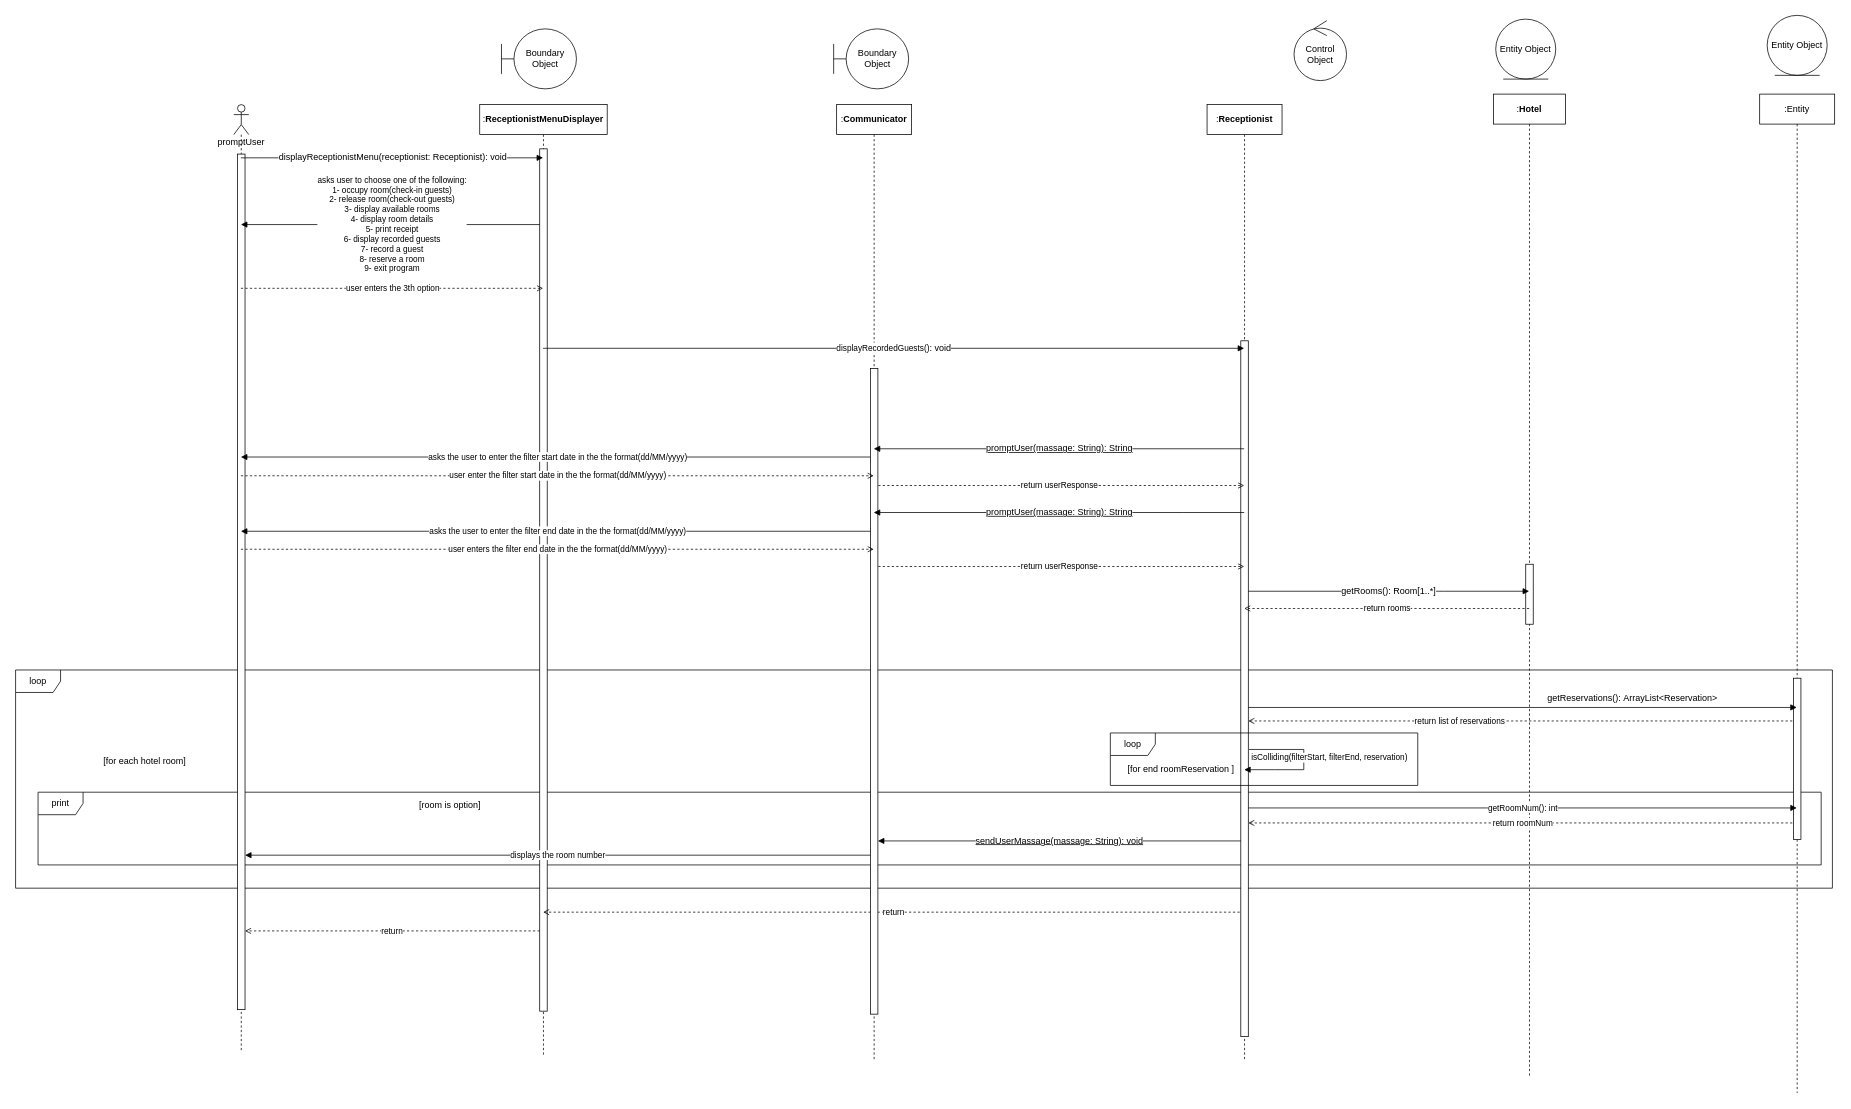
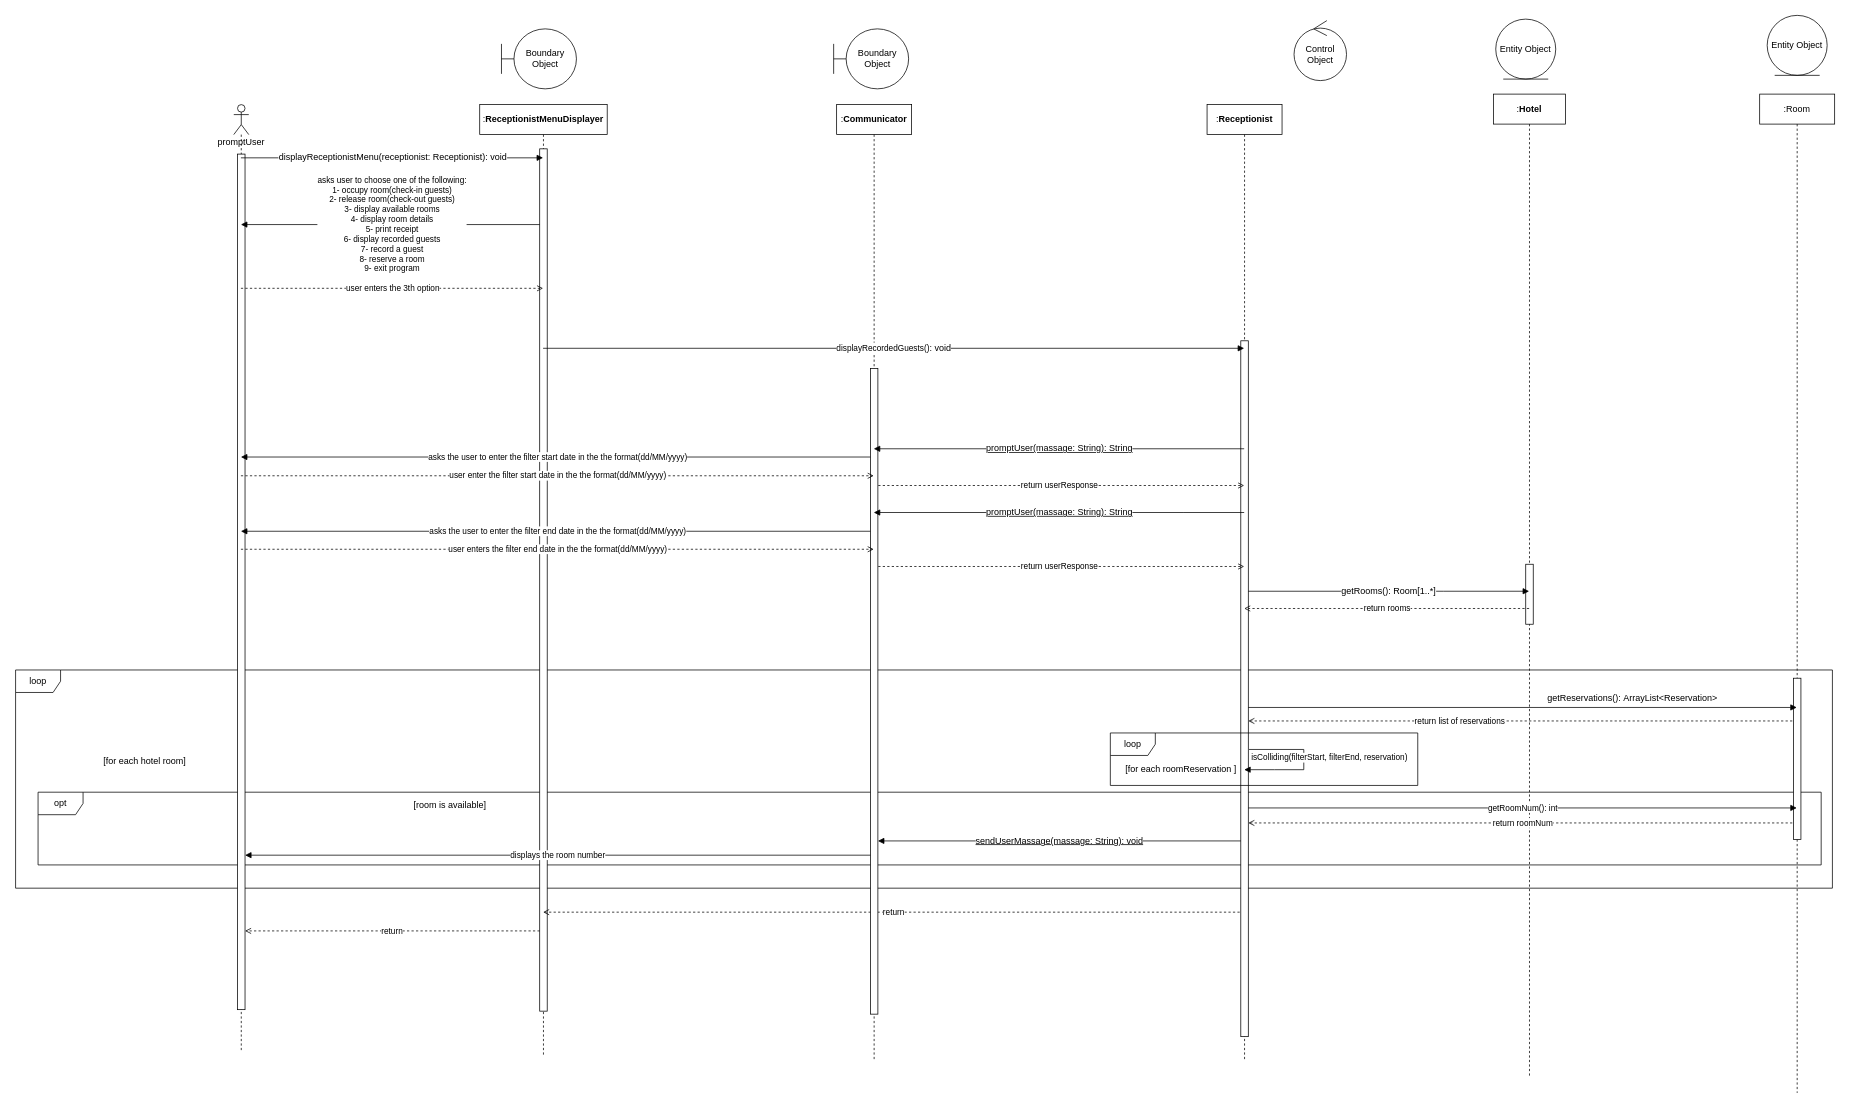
  <mxCell id="0" />
  <mxCell id="1" parent="0" />
  <mxCell id="2" value="loop" style="shape=umlFrame;whiteSpace=wrap;html=1;" parent="1" vertex="1"><mxGeometry x="20" y="893" width="2423" height="291" as="geometry" /></mxCell>
  <mxCell id="3" value="" style="group" vertex="1" connectable="0" parent="1"><mxGeometry x="50" y="1056" width="2378" height="97" as="geometry" /></mxCell>
- <mxCell id="4" value="print" style="shape=umlFrame;whiteSpace=wrap;html=1;" vertex="1" parent="3"><mxGeometry width="2378" height="97.0" as="geometry" /></mxCell>
- <mxCell id="5" value="[room is option]" style="text;html=1;align=center;verticalAlign=middle;resizable=0;points=[];autosize=1;strokeColor=none;fillColor=none;" vertex="1" parent="3"><mxGeometry x="491.453" y="5.239" width="115" height="26" as="geometry" /></mxCell>
+ <mxCell id="4" value="opt" style="shape=umlFrame;whiteSpace=wrap;html=1;" vertex="1" parent="3"><mxGeometry width="2378" height="97.0" as="geometry" /></mxCell>
+ <mxCell id="5" value="[room is available]" style="text;html=1;align=center;verticalAlign=middle;resizable=0;points=[];autosize=1;strokeColor=none;fillColor=none;" vertex="1" parent="3"><mxGeometry x="491.453" y="5.239" width="115" height="26" as="geometry" /></mxCell>
  <mxCell id="6" value="promptUser" style="shape=umlLifeline;participant=umlActor;perimeter=lifelinePerimeter;whiteSpace=wrap;html=1;container=1;collapsible=0;recursiveResize=0;verticalAlign=top;spacingTop=36;outlineConnect=0;" parent="1" vertex="1"><mxGeometry x="311" y="139" width="20" height="1264" as="geometry" /></mxCell>
  <mxCell id="7" value="" style="html=1;points=[];perimeter=orthogonalPerimeter;" parent="6" vertex="1"><mxGeometry x="5" y="66" width="10" height="1141" as="geometry" /></mxCell>
  <mxCell id="8" value="asks user to&amp;nbsp;choose one of the following:&lt;br&gt;1- occupy room(check-in guests)&lt;br&gt;2- release room(check-out guests)&lt;br&gt;3- display available rooms&lt;br&gt;4- display room details&lt;br&gt;5- print receipt&lt;br&gt;6- display recorded guests&lt;br&gt;7- record a guest&lt;br&gt;8- reserve a room&lt;br&gt;9- exit program" style="edgeStyle=none;rounded=0;orthogonalLoop=1;jettySize=auto;html=1;endArrow=block;endFill=1;" parent="1" source="9" target="6" edge="1"><mxGeometry relative="1" as="geometry"><Array as="points"><mxPoint x="493" y="299" /></Array></mxGeometry></mxCell>
  <mxCell id="9" value=":&lt;span style=&quot;font-weight: 700;&quot;&gt;ReceptionistMenuDisplayer&lt;/span&gt;" style="shape=umlLifeline;perimeter=lifelinePerimeter;whiteSpace=wrap;html=1;container=1;collapsible=0;recursiveResize=0;outlineConnect=0;" parent="1" vertex="1"><mxGeometry x="639" y="139" width="170" height="1268" as="geometry" /></mxCell>
  <mxCell id="10" value="" style="html=1;points=[];perimeter=orthogonalPerimeter;" parent="9" vertex="1"><mxGeometry x="80" y="59" width="10" height="1150" as="geometry" /></mxCell>
  <mxCell id="11" value="return" style="edgeStyle=none;rounded=0;orthogonalLoop=1;jettySize=auto;html=1;dashed=1;startArrow=none;startFill=0;endArrow=open;endFill=0;" edge="1" parent="1" source="12" target="9"><mxGeometry relative="1" as="geometry"><Array as="points"><mxPoint x="1105" y="1216" /></Array></mxGeometry></mxCell>
  <mxCell id="12" value=":&lt;span style=&quot;font-weight: 700;&quot;&gt;Receptionist&lt;/span&gt;" style="shape=umlLifeline;perimeter=lifelinePerimeter;whiteSpace=wrap;html=1;container=1;collapsible=0;recursiveResize=0;outlineConnect=0;" parent="1" vertex="1"><mxGeometry x="1609" y="139" width="100" height="1276" as="geometry" /></mxCell>
  <mxCell id="13" value="" style="html=1;points=[];perimeter=orthogonalPerimeter;" parent="12" vertex="1"><mxGeometry x="45" y="315" width="10" height="928" as="geometry" /></mxCell>
  <mxCell id="14" value="&lt;div style=&quot;text-align: left;&quot;&gt;&lt;span style=&quot;text-align: center;&quot;&gt;isColliding(filterStart, filterEnd, reservation)&lt;/span&gt;&lt;br&gt;&lt;/div&gt;" style="rounded=0;orthogonalLoop=1;jettySize=auto;html=1;endArrow=block;endFill=1;" parent="12" target="12" edge="1"><mxGeometry x="-0.061" y="34" relative="1" as="geometry"><Array as="points"><mxPoint x="129" y="860" /><mxPoint x="129" y="887" /><mxPoint x="90" y="887" /></Array><mxPoint x="56" y="860" as="sourcePoint" /><mxPoint x="311.25" y="893" as="targetPoint" /><mxPoint as="offset" /></mxGeometry></mxCell>
  <mxCell id="15" value="asks the user to enter the filter start date in the the format(dd/MM/yyyy)" style="edgeStyle=none;rounded=0;orthogonalLoop=1;jettySize=auto;html=1;endArrow=block;endFill=1;" parent="1" source="19" target="6" edge="1"><mxGeometry relative="1" as="geometry"><Array as="points"><mxPoint x="837" y="609" /></Array></mxGeometry></mxCell>
  <mxCell id="16" value="return userResponse" style="edgeStyle=none;rounded=0;orthogonalLoop=1;jettySize=auto;html=1;dashed=1;endArrow=open;endFill=0;" parent="1" source="19" target="12" edge="1"><mxGeometry relative="1" as="geometry"><Array as="points"><mxPoint x="1418" y="647" /></Array></mxGeometry></mxCell>
  <mxCell id="17" value="asks the user to enter the filter end date in the the format(dd/MM/yyyy)" style="edgeStyle=none;rounded=0;orthogonalLoop=1;jettySize=auto;html=1;endArrow=block;endFill=1;" parent="1" source="19" target="6" edge="1"><mxGeometry relative="1" as="geometry"><Array as="points"><mxPoint x="806" y="708" /></Array></mxGeometry></mxCell>
  <mxCell id="18" value="return userResponse" style="rounded=0;orthogonalLoop=1;jettySize=auto;html=1;dashed=1;endArrow=open;endFill=0;" parent="1" source="19" target="12" edge="1"><mxGeometry relative="1" as="geometry"><Array as="points"><mxPoint x="1379" y="755" /></Array></mxGeometry></mxCell>
  <mxCell id="19" value=":&lt;span style=&quot;font-weight: 700;&quot;&gt;Communicator&lt;/span&gt;" style="shape=umlLifeline;perimeter=lifelinePerimeter;whiteSpace=wrap;html=1;container=1;collapsible=0;recursiveResize=0;outlineConnect=0;" parent="1" vertex="1"><mxGeometry x="1115" y="139" width="100" height="1273" as="geometry" /></mxCell>
  <mxCell id="20" value="" style="html=1;points=[];perimeter=orthogonalPerimeter;" parent="19" vertex="1"><mxGeometry x="45" y="352" width="10" height="861" as="geometry" /></mxCell>
  <mxCell id="21" value=":&lt;span style=&quot;font-weight: 700;&quot;&gt;Hotel&lt;/span&gt;" style="shape=umlLifeline;perimeter=lifelinePerimeter;whiteSpace=wrap;html=1;container=1;collapsible=0;recursiveResize=0;outlineConnect=0;" parent="1" vertex="1"><mxGeometry x="1991" y="125" width="96" height="1309" as="geometry" /></mxCell>
  <mxCell id="22" value="" style="html=1;points=[];perimeter=orthogonalPerimeter;" vertex="1" parent="21"><mxGeometry x="43" y="627" width="10" height="80" as="geometry" /></mxCell>
  <mxCell id="23" value="user enters the filter end date in the the format(dd/MM/yyyy)" style="edgeStyle=none;rounded=0;orthogonalLoop=1;jettySize=auto;html=1;endArrow=open;endFill=0;dashed=1;" parent="1" source="6" target="19" edge="1"><mxGeometry relative="1" as="geometry"><Array as="points"><mxPoint x="763" y="732" /></Array></mxGeometry></mxCell>
  <mxCell id="24" value="user enter the filter start date in the the format(dd/MM/yyyy)" style="edgeStyle=none;rounded=0;orthogonalLoop=1;jettySize=auto;html=1;endArrow=open;endFill=0;dashed=1;" parent="1" source="6" target="19" edge="1"><mxGeometry relative="1" as="geometry"><Array as="points"><mxPoint x="769" y="634" /></Array></mxGeometry></mxCell>
  <mxCell id="25" value="user enters the 3th option" style="edgeStyle=none;rounded=0;orthogonalLoop=1;jettySize=auto;html=1;endArrow=open;endFill=0;dashed=1;" parent="1" source="6" target="9" edge="1"><mxGeometry relative="1" as="geometry"><Array as="points"><mxPoint x="530" y="384" /></Array></mxGeometry></mxCell>
  <mxCell id="26" value="&lt;span style=&quot;font-size: 12px; text-align: left;&quot;&gt;displayReceptionistMenu(receptionist:&amp;nbsp;Receptionist):&amp;nbsp;void&lt;/span&gt;" style="rounded=0;orthogonalLoop=1;jettySize=auto;html=1;endArrow=block;endFill=1;" parent="1" source="6" target="9" edge="1"><mxGeometry relative="1" as="geometry"><mxPoint x="635" y="1269" as="targetPoint" /><Array as="points"><mxPoint x="520" y="210" /></Array></mxGeometry></mxCell>
  <mxCell id="27" value="&lt;span style=&quot;font-size: 12px; text-align: left; text-decoration-line: underline;&quot;&gt;promptUser(massage:&amp;nbsp;String):&amp;nbsp;String&lt;/span&gt;" style="edgeStyle=none;rounded=0;orthogonalLoop=1;jettySize=auto;html=1;endArrow=block;endFill=1;" parent="1" source="12" target="19" edge="1"><mxGeometry relative="1" as="geometry"><Array as="points"><mxPoint x="1448" y="598" /></Array></mxGeometry></mxCell>
  <mxCell id="28" value="&lt;span style=&quot;font-size: 12px; text-align: left; text-decoration-line: underline;&quot;&gt;promptUser(massage:&amp;nbsp;String):&amp;nbsp;String&lt;/span&gt;" style="edgeStyle=none;rounded=0;orthogonalLoop=1;jettySize=auto;html=1;endArrow=block;endFill=1;" parent="1" source="12" target="19" edge="1"><mxGeometry relative="1" as="geometry"><Array as="points"><mxPoint x="1577" y="683" /><mxPoint x="1327" y="683" /></Array></mxGeometry></mxCell>
  <mxCell id="29" value="&lt;span style=&quot;text-align: left;&quot;&gt;displayRecordedGuests()&lt;span style=&quot;font-size: 12px;&quot;&gt;: void&lt;/span&gt;&lt;/span&gt;" style="edgeStyle=none;rounded=0;orthogonalLoop=1;jettySize=auto;html=1;endArrow=none;endFill=0;startArrow=block;startFill=1;" parent="1" source="12" target="9" edge="1"><mxGeometry relative="1" as="geometry"><Array as="points"><mxPoint x="1128" y="464" /></Array></mxGeometry></mxCell>
  <mxCell id="30" value="Boundary Object" style="shape=umlBoundary;whiteSpace=wrap;html=1;" parent="1" vertex="1"><mxGeometry x="668" y="38" width="100" height="80" as="geometry" /></mxCell>
  <mxCell id="31" value="Boundary Object" style="shape=umlBoundary;whiteSpace=wrap;html=1;" parent="1" vertex="1"><mxGeometry x="1111" y="38" width="100" height="80" as="geometry" /></mxCell>
  <mxCell id="32" value="Control Object" style="ellipse;shape=umlControl;whiteSpace=wrap;html=1;" parent="1" vertex="1"><mxGeometry x="1725" y="27" width="70" height="80" as="geometry" /></mxCell>
  <mxCell id="33" value="Entity Object" style="ellipse;shape=umlEntity;whiteSpace=wrap;html=1;" parent="1" vertex="1"><mxGeometry x="1994" y="25" width="80" height="80" as="geometry" /></mxCell>
  <mxCell id="34" value="return list of reservations" style="edgeStyle=none;rounded=0;orthogonalLoop=1;jettySize=auto;html=1;endArrow=open;endFill=0;dashed=1;" parent="1" source="42" edge="1" target="13"><mxGeometry x="0.229" relative="1" as="geometry"><Array as="points"><mxPoint x="1958" y="961" /></Array><mxPoint x="1983" y="956" as="sourcePoint" /><mxPoint x="1672" y="973" as="targetPoint" /><mxPoint as="offset" /></mxGeometry></mxCell>
  <mxCell id="35" value="&lt;span style=&quot;font-size: 12px; text-align: left;&quot;&gt;getRooms():&amp;nbsp;Room[1..*]&lt;/span&gt;" style="rounded=0;orthogonalLoop=1;jettySize=auto;html=1;startArrow=none;startFill=0;endArrow=block;endFill=1;" edge="1" parent="1" source="13" target="21"><mxGeometry relative="1" as="geometry"><Array as="points"><mxPoint x="1924" y="788" /></Array></mxGeometry></mxCell>
  <mxCell id="36" value="return rooms" style="edgeStyle=none;rounded=0;orthogonalLoop=1;jettySize=auto;html=1;startArrow=none;startFill=0;endArrow=open;endFill=0;dashed=1;" edge="1" parent="1" source="21" target="12"><mxGeometry relative="1" as="geometry"><Array as="points"><mxPoint x="1918" y="811" /></Array></mxGeometry></mxCell>
  <mxCell id="37" value="" style="group" vertex="1" connectable="0" parent="1"><mxGeometry x="1467" y="977" width="423.0" height="70" as="geometry" /></mxCell>
  <mxCell id="38" value="" style="group" vertex="1" connectable="0" parent="37"><mxGeometry x="13" width="410" height="70" as="geometry" /></mxCell>
  <mxCell id="39" value="loop" style="shape=umlFrame;whiteSpace=wrap;html=1;" parent="38" vertex="1"><mxGeometry width="410.0" height="70" as="geometry" /></mxCell>
- <mxCell id="40" value="[for end roomReservation ]" style="text;html=1;align=center;verticalAlign=middle;resizable=0;points=[];autosize=1;strokeColor=none;fillColor=none;" parent="38" vertex="1"><mxGeometry x="10.661" y="36.002" width="166" height="26" as="geometry" /></mxCell>
+ <mxCell id="40" value="[for each roomReservation ]" style="text;html=1;align=center;verticalAlign=middle;resizable=0;points=[];autosize=1;strokeColor=none;fillColor=none;" parent="38" vertex="1"><mxGeometry x="10.661" y="36.002" width="166" height="26" as="geometry" /></mxCell>
  <mxCell id="41" value="return roomNum" style="rounded=0;orthogonalLoop=1;jettySize=auto;html=1;startArrow=none;startFill=0;endArrow=open;endFill=0;dashed=1;" edge="1" parent="1" source="42" target="13"><mxGeometry relative="1" as="geometry"><Array as="points"><mxPoint x="2020" y="1097" /></Array></mxGeometry></mxCell>
- <mxCell id="42" value=":Entity" style="shape=umlLifeline;perimeter=lifelinePerimeter;whiteSpace=wrap;html=1;container=1;collapsible=0;recursiveResize=0;outlineConnect=0;" vertex="1" parent="1"><mxGeometry x="2346" y="125" width="100" height="1332" as="geometry" /></mxCell>
+ <mxCell id="42" value=":Room" style="shape=umlLifeline;perimeter=lifelinePerimeter;whiteSpace=wrap;html=1;container=1;collapsible=0;recursiveResize=0;outlineConnect=0;" vertex="1" parent="1"><mxGeometry x="2346" y="125" width="100" height="1332" as="geometry" /></mxCell>
  <mxCell id="43" value="" style="html=1;points=[];perimeter=orthogonalPerimeter;" vertex="1" parent="42"><mxGeometry x="45" y="779" width="10" height="215" as="geometry" /></mxCell>
  <mxCell id="44" value="&lt;div style=&quot;text-align: center;&quot;&gt;&lt;span style=&quot;text-align: left;&quot;&gt;&lt;span style=&quot;font-size: 12px;&quot;&gt;getReservations():&amp;nbsp;&lt;/span&gt;&lt;/span&gt;&lt;span style=&quot;font-size: 12px;&quot;&gt;ArrayList&amp;lt;Reservation&amp;gt;&lt;/span&gt;&lt;/div&gt;" style="rounded=0;orthogonalLoop=1;jettySize=auto;html=1;endArrow=block;endFill=1;" parent="1" source="13" target="42" edge="1"><mxGeometry x="0.401" y="12" relative="1" as="geometry"><Array as="points"><mxPoint x="1973" y="943" /></Array><mxPoint x="1684" y="849" as="sourcePoint" /><mxPoint x="2180" y="962.996" as="targetPoint" /><mxPoint as="offset" /></mxGeometry></mxCell>
  <mxCell id="45" value="[for each hotel room]" style="text;html=1;align=center;verticalAlign=middle;resizable=0;points=[];autosize=1;strokeColor=none;fillColor=none;" vertex="1" parent="1"><mxGeometry x="127.681" y="1002.356" width="128" height="26" as="geometry" /></mxCell>
  <mxCell id="46" value="&lt;span style=&quot;font-size: 12px; text-align: left; text-decoration-line: underline;&quot;&gt;sendUserMassage(massage: String): void&lt;/span&gt;" style="edgeStyle=none;rounded=0;orthogonalLoop=1;jettySize=auto;html=1;startArrow=none;startFill=0;endArrow=block;endFill=1;" edge="1" parent="1" source="13" target="20"><mxGeometry relative="1" as="geometry"><Array as="points"><mxPoint x="1394" y="1121" /></Array></mxGeometry></mxCell>
  <mxCell id="47" value="displays the room number" style="edgeStyle=none;rounded=0;orthogonalLoop=1;jettySize=auto;html=1;startArrow=none;startFill=0;endArrow=block;endFill=1;" edge="1" parent="1" source="20" target="7"><mxGeometry relative="1" as="geometry"><Array as="points"><mxPoint x="745" y="1140" /></Array></mxGeometry></mxCell>
  <mxCell id="48" value="getRoomNum(): int" style="edgeStyle=none;rounded=0;orthogonalLoop=1;jettySize=auto;html=1;startArrow=none;startFill=0;endArrow=block;endFill=1;" edge="1" parent="1" source="13" target="42"><mxGeometry relative="1" as="geometry"><Array as="points"><mxPoint x="2033" y="1077" /></Array></mxGeometry></mxCell>
  <mxCell id="49" value="return" style="edgeStyle=none;rounded=0;orthogonalLoop=1;jettySize=auto;html=1;dashed=1;startArrow=none;startFill=0;endArrow=open;endFill=0;" edge="1" parent="1" source="10" target="7"><mxGeometry relative="1" as="geometry"><Array as="points"><mxPoint x="567" y="1241" /></Array></mxGeometry></mxCell>
  <mxCell id="50" value="Entity Object" style="ellipse;shape=umlEntity;whiteSpace=wrap;html=1;" vertex="1" parent="1"><mxGeometry x="2356" y="20" width="80" height="80" as="geometry" /></mxCell>
